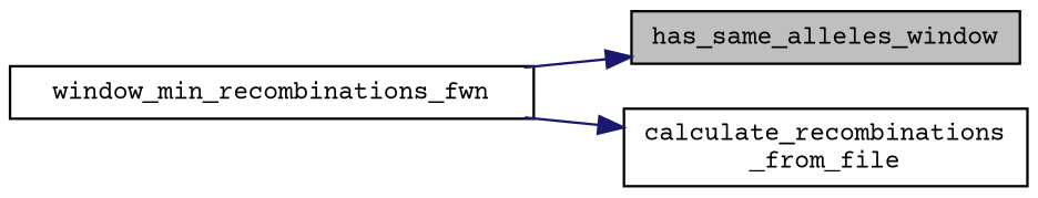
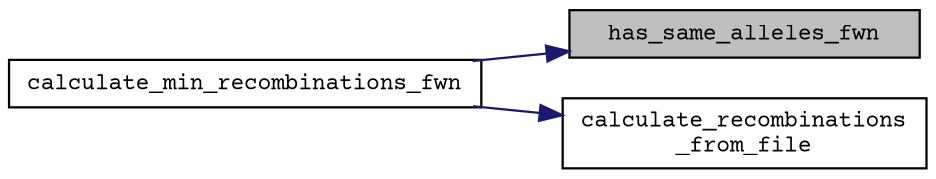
  digraph {
    fontname="Courier Prime"
    rankdir=RL
    node [color=black fillcolor=white fontname="Courier Prime" fontsize=10 shape=record style=filled]
    edge [color=midnightblue dir=back fontname="Courier Prime" fontsize=10 labelfontname=Helvetica labelfontsize=10 style=solid]
-   n1 [fillcolor=grey75 fontcolor=black height=0.2 label=has_same_alleles_window width=0.4]
-   n2 [height=0.2 label=window_min_recombinations_fwn width=0.4]
+   n1 [fillcolor=grey75 fontcolor=black height=0.2 label=has_same_alleles_fwn width=0.4]
+   n2 [height=0.2 label=calculate_min_recombinations_fwn width=0.4]
    n3 [height=0.2 label="calculate_recombinations\l_from_file" width=0.4]
    n1 -> n2
    n3 -> n2
  }
